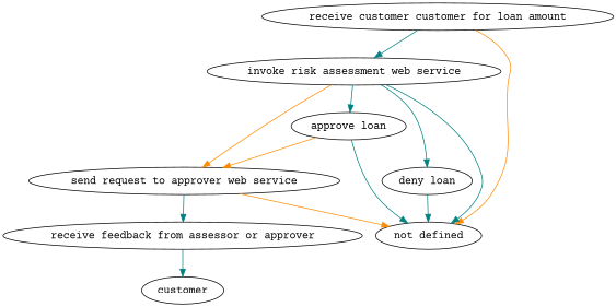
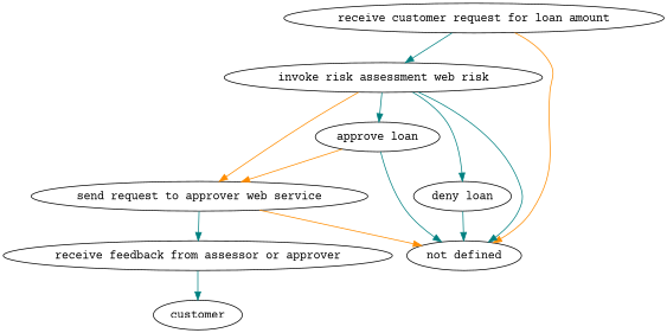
  strict digraph {
    fontname="Courier Prime"
    node [fontname="Courier Prime"]
    edge [attrs="{'type': 'flow', 'label': 'flow'}" color=teal fontname="Courier Prime"]
-   "receive customer request for loan amount" [attrs="{'type': 'Activity', 'label': 'receive customer request for loan amount'}" label="receive customer customer for loan amount"]
-   "invoke risk assessment web service" [attrs="{'type': 'Activity', 'label': 'invoke risk assessment web service'}"]
+   "receive customer request for loan amount" [attrs="{'type': 'Activity', 'label': 'receive customer request for loan amount'}"]
+   "invoke risk assessment web service" [attrs="{'type': 'Activity', 'label': 'invoke risk assessment web service'}" label="invoke risk assessment web risk"]
    "not defined" [attrs="{'type': 'Actor', 'label': 'not defined'}"]
    "approve loan" [attrs="{'type': 'Activity', 'label': 'approve loan'}"]
    "deny loan" [attrs="{'type': 'Activity', 'label': 'deny loan'}"]
    "send request to approver web service" [attrs="{'type': 'Activity', 'label': 'send request to approver web service'}"]
    "receive feedback from assessor or approver" [attrs="{'type': 'Activity', 'label': 'receive feedback from assessor or approver'}"]
    customer [attrs="{'type': 'Actor', 'label': 'customer'}"]
    "receive customer request for loan amount" -> "invoke risk assessment web service"
    "receive customer request for loan amount" -> "not defined" [attrs="{'type': 'actor performer', 'label': 'actor performer'}" color=darkorange]
    "invoke risk assessment web service" -> "not defined" [attrs="{'type': 'actor performer', 'label': 'actor performer'}"]
    "invoke risk assessment web service" -> "approve loan"
    "invoke risk assessment web service" -> "deny loan"
    "invoke risk assessment web service" -> "send request to approver web service" [color=darkorange]
    "approve loan" -> "not defined" [attrs="{'type': 'actor performer', 'label': 'actor performer'}"]
    "approve loan" -> "send request to approver web service" [color=darkorange]
    "deny loan" -> "not defined" [attrs="{'type': 'actor performer', 'label': 'actor performer'}"]
    "send request to approver web service" -> "not defined" [attrs="{'type': 'actor performer', 'label': 'actor performer'}" color=darkorange]
    "send request to approver web service" -> "receive feedback from assessor or approver"
    "receive feedback from assessor or approver" -> customer [attrs="{'type': 'actor performer', 'label': 'actor performer'}"]
  }
